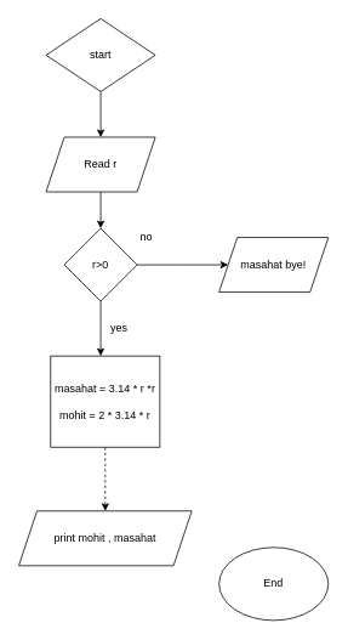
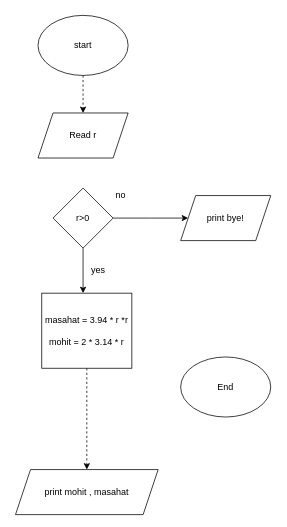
  <mxCell id="0" />
  <mxCell id="1" parent="0" />
- <mxCell id="2" style="edgeStyle=orthogonalEdgeStyle;rounded=0;orthogonalLoop=1;jettySize=auto;html=1;" edge="1" parent="1" source="3" target="5"><mxGeometry relative="1" as="geometry"><mxPoint x="110" y="160" as="targetPoint" /></mxGeometry></mxCell>
- <mxCell id="3" value="start" style="rhombus;whiteSpace=wrap;html=1;" vertex="1" parent="1"><mxGeometry x="50" y="20" width="120" height="80" as="geometry" /></mxCell>
- <mxCell id="4" style="edgeStyle=orthogonalEdgeStyle;rounded=0;orthogonalLoop=1;jettySize=auto;html=1;" edge="1" parent="1" source="5" target="8"><mxGeometry relative="1" as="geometry"><mxPoint x="110" y="270" as="targetPoint" /></mxGeometry></mxCell>
+ <mxCell id="2" style="edgeStyle=orthogonalEdgeStyle;rounded=0;orthogonalLoop=1;jettySize=auto;html=1;dashed=1;" edge="1" parent="1" source="3" target="5"><mxGeometry relative="1" as="geometry"><mxPoint x="110" y="160" as="targetPoint" /></mxGeometry></mxCell>
+ <mxCell id="3" value="start" style="ellipse;whiteSpace=wrap;html=1;" vertex="1" parent="1"><mxGeometry x="50" y="20" width="120" height="80" as="geometry" /></mxCell>
  <mxCell id="5" value="Read r" style="shape=parallelogram;perimeter=parallelogramPerimeter;whiteSpace=wrap;html=1;fixedSize=1;" vertex="1" parent="1"><mxGeometry x="50" y="150" width="120" height="60" as="geometry" /></mxCell>
  <mxCell id="6" style="edgeStyle=orthogonalEdgeStyle;rounded=0;orthogonalLoop=1;jettySize=auto;html=1;" edge="1" parent="1" source="8"><mxGeometry relative="1" as="geometry"><mxPoint x="110" y="390" as="targetPoint" /></mxGeometry></mxCell>
  <mxCell id="7" style="edgeStyle=orthogonalEdgeStyle;rounded=0;orthogonalLoop=1;jettySize=auto;html=1;" edge="1" parent="1" source="8"><mxGeometry relative="1" as="geometry"><mxPoint x="250" y="290" as="targetPoint" /></mxGeometry></mxCell>
  <mxCell id="8" value="r&amp;gt;0" style="rhombus;whiteSpace=wrap;html=1;" vertex="1" parent="1"><mxGeometry x="70" y="250" width="80" height="80" as="geometry" /></mxCell>
  <mxCell id="9" value="yes" style="text;html=1;align=center;verticalAlign=middle;resizable=0;points=[];autosize=1;strokeColor=none;fillColor=none;" vertex="1" parent="1"><mxGeometry x="115" y="350" width="30" height="20" as="geometry" /></mxCell>
  <mxCell id="10" value="no" style="text;html=1;align=center;verticalAlign=middle;resizable=0;points=[];autosize=1;strokeColor=none;fillColor=none;" vertex="1" parent="1"><mxGeometry x="145" y="250" width="30" height="20" as="geometry" /></mxCell>
- <mxCell id="11" value="masahat bye!" style="shape=parallelogram;perimeter=parallelogramPerimeter;whiteSpace=wrap;html=1;fixedSize=1;" vertex="1" parent="1"><mxGeometry x="240" y="260" width="120" height="60" as="geometry" /></mxCell>
- <mxCell id="12" value="End" style="ellipse;whiteSpace=wrap;html=1;" vertex="1" parent="1"><mxGeometry x="240" y="600" width="120" height="80" as="geometry" /></mxCell>
+ <mxCell id="11" value="print bye!" style="shape=parallelogram;perimeter=parallelogramPerimeter;whiteSpace=wrap;html=1;fixedSize=1;" vertex="1" parent="1"><mxGeometry x="240" y="260" width="120" height="60" as="geometry" /></mxCell>
+ <mxCell id="12" value="End" style="ellipse;whiteSpace=wrap;html=1;" vertex="1" parent="1"><mxGeometry x="240" y="475" width="120" height="80" as="geometry" /></mxCell>
  <mxCell id="13" style="edgeStyle=orthogonalEdgeStyle;rounded=0;orthogonalLoop=1;jettySize=auto;html=1;dashed=1;" edge="1" parent="1" source="14" target="15"><mxGeometry relative="1" as="geometry"><mxPoint x="115" y="600" as="targetPoint" /></mxGeometry></mxCell>
- <mxCell id="14" value="masahat = 3.14 * r *r&lt;br&gt;&lt;br&gt;mohit = 2 * 3.14 * r" style="rounded=0;whiteSpace=wrap;html=1;" vertex="1" parent="1"><mxGeometry x="55" y="390" width="120" height="100" as="geometry" /></mxCell>
- <mxCell id="15" value="print mohit , masahat" style="shape=parallelogram;perimeter=parallelogramPerimeter;whiteSpace=wrap;html=1;fixedSize=1;" vertex="1" parent="1"><mxGeometry x="20" y="560" width="190" height="60" as="geometry" /></mxCell>
+ <mxCell id="14" value="masahat = 3.94 * r *r&lt;br&gt;&lt;br&gt;mohit = 2 * 3.14 * r" style="rounded=0;whiteSpace=wrap;html=1;" vertex="1" parent="1"><mxGeometry x="55" y="390" width="120" height="100" as="geometry" /></mxCell>
+ <mxCell id="15" value="print mohit , masahat" style="shape=parallelogram;perimeter=parallelogramPerimeter;whiteSpace=wrap;html=1;fixedSize=1;" vertex="1" parent="1"><mxGeometry x="20" y="625" width="190" height="60" as="geometry" /></mxCell>
